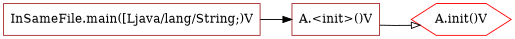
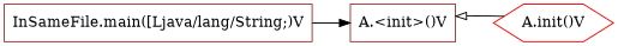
  digraph {
    rankdir=LR
    node [color=brown shape=box]
    n1 [label="A.<init>()V"]
    n2 [color=red label="A.init()V" shape=hexagon]
    n3 [label="InSameFile.main([Ljava/lang/String;)V"]
-   n1 -> n2 [arrowhead=onormal]
+   n2 -> n1 [arrowhead=onormal]
    n3 -> n1 [arrowhead=normal]
  }
